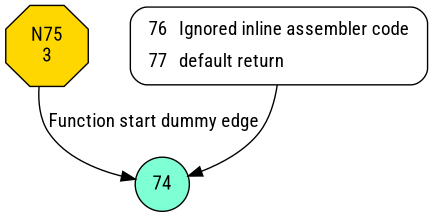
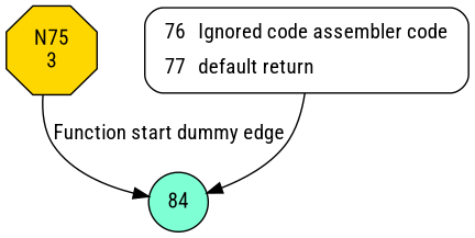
  digraph {
    fontname="Roboto Condensed"
    node [fontname="Roboto Condensed" style=filled]
    edge [fontname="Roboto Condensed"]
    n1 [fillcolor=gold label="N75\n3" shape=octagon]
-   74 [fillcolor=aquamarine shape=circle]
-   n3 [fillcolor=white label=<<table border="0" cellborder="0" cellpadding="3" bgcolor="white"><tr><td align="right">76</td><td align="left">Ignored inline assembler code</td></tr><tr><td align="right">77</td><td align="left">default return</td></tr></table>> penwidth=1 shape=Mrecord style="filled,bold"]
+   74 [fillcolor=aquamarine shape=circle label=84]
+   n3 [fillcolor=white label=<<table border="0" cellborder="0" cellpadding="3" bgcolor="white"><tr><td align="right">76</td><td align="left">Ignored code assembler code</td></tr><tr><td align="right">77</td><td align="left">default return</td></tr></table>> penwidth=1 shape=Mrecord style="filled,bold"]
    n1 -> 74 [label="Function start dummy edge"]
    n3 -> 74
  }
